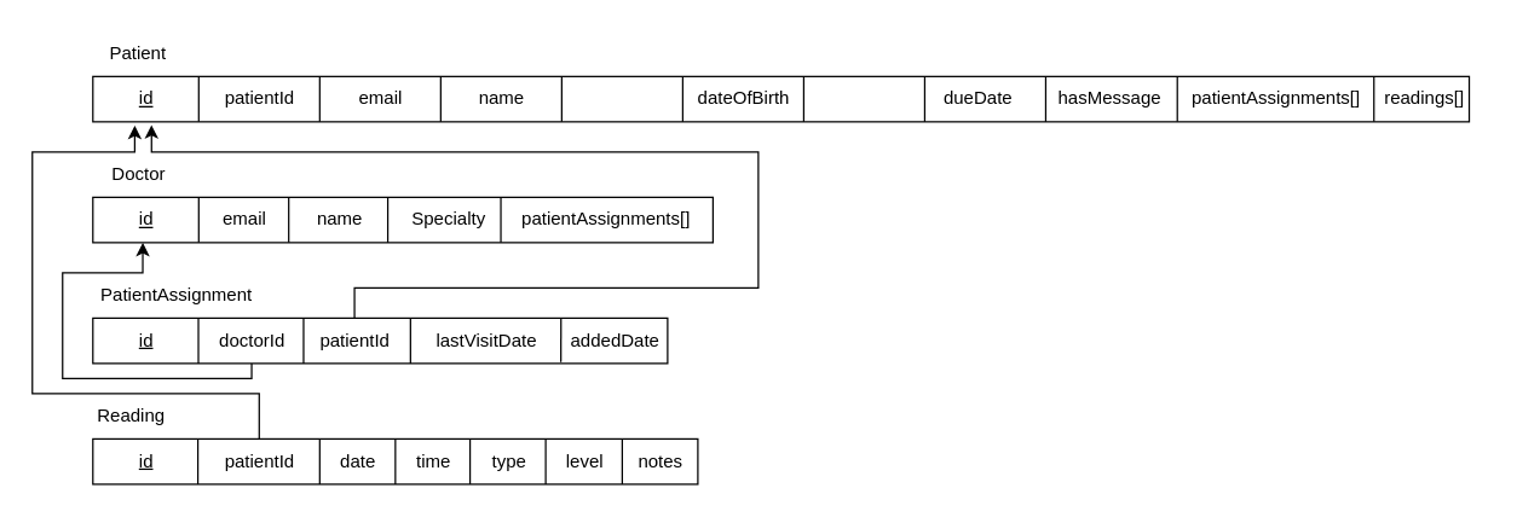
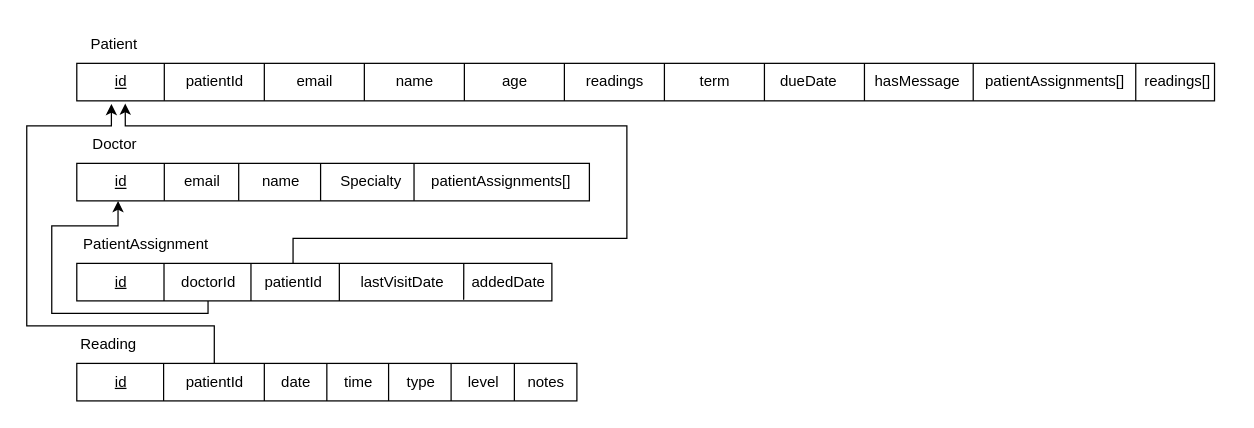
  <mxCell id="0" />
  <mxCell id="1" parent="0" />
  <mxCell id="2" value="" style="rounded=0;whiteSpace=wrap;html=1;verticalAlign=middle;textShadow=1;" vertex="1" parent="1"><mxGeometry x="60.92" y="50" width="910" height="30" as="geometry" /></mxCell>
  <mxCell id="3" value="Patient" style="text;strokeColor=none;align=center;fillColor=none;html=1;verticalAlign=middle;whiteSpace=wrap;rounded=0;" vertex="1" parent="1"><mxGeometry x="45.92" y="20" width="90" height="30" as="geometry" /></mxCell>
  <mxCell id="4" value="" style="endArrow=none;html=1;rounded=0;" edge="1" parent="1"><mxGeometry width="50" height="50" relative="1" as="geometry"><mxPoint x="130.92" y="80" as="sourcePoint" /><mxPoint x="130.92" y="50" as="targetPoint" /><Array as="points"><mxPoint x="130.92" y="80" /></Array></mxGeometry></mxCell>
  <mxCell id="5" value="" style="endArrow=none;html=1;rounded=0;" edge="1" parent="1"><mxGeometry width="50" height="50" relative="1" as="geometry"><mxPoint x="210.92" y="80" as="sourcePoint" /><mxPoint x="210.92" y="50" as="targetPoint" /><Array as="points"><mxPoint x="210.92" y="80" /></Array></mxGeometry></mxCell>
  <mxCell id="6" value="" style="endArrow=none;html=1;rounded=0;" edge="1" parent="1"><mxGeometry width="50" height="50" relative="1" as="geometry"><mxPoint x="290.92" y="80" as="sourcePoint" /><mxPoint x="290.92" y="50" as="targetPoint" /><Array as="points"><mxPoint x="290.92" y="80" /></Array></mxGeometry></mxCell>
  <mxCell id="7" value="" style="endArrow=none;html=1;rounded=0;" edge="1" parent="1"><mxGeometry width="50" height="50" relative="1" as="geometry"><mxPoint x="530.92" y="80" as="sourcePoint" /><mxPoint x="530.92" y="50" as="targetPoint" /><Array as="points"><mxPoint x="530.92" y="80" /></Array></mxGeometry></mxCell>
  <mxCell id="8" value="" style="endArrow=none;html=1;rounded=0;" edge="1" parent="1"><mxGeometry width="50" height="50" relative="1" as="geometry"><mxPoint x="450.92" y="80" as="sourcePoint" /><mxPoint x="450.92" y="50" as="targetPoint" /><Array as="points"><mxPoint x="450.92" y="80" /></Array></mxGeometry></mxCell>
  <mxCell id="9" value="" style="endArrow=none;html=1;rounded=0;" edge="1" parent="1"><mxGeometry width="50" height="50" relative="1" as="geometry"><mxPoint x="370.92" y="80" as="sourcePoint" /><mxPoint x="370.92" y="50" as="targetPoint" /><Array as="points"><mxPoint x="370.92" y="80" /></Array></mxGeometry></mxCell>
  <mxCell id="10" value="" style="endArrow=none;html=1;rounded=0;" edge="1" parent="1"><mxGeometry width="50" height="50" relative="1" as="geometry"><mxPoint x="610.92" y="80" as="sourcePoint" /><mxPoint x="610.92" y="50" as="targetPoint" /><Array as="points"><mxPoint x="610.92" y="80" /></Array></mxGeometry></mxCell>
  <mxCell id="11" value="" style="endArrow=none;html=1;rounded=0;" edge="1" parent="1"><mxGeometry width="50" height="50" relative="1" as="geometry"><mxPoint x="690.92" y="80" as="sourcePoint" /><mxPoint x="690.92" y="50" as="targetPoint" /><Array as="points"><mxPoint x="690.92" y="80" /></Array></mxGeometry></mxCell>
  <mxCell id="12" value="patientId" style="text;html=1;align=center;verticalAlign=middle;resizable=0;points=[];autosize=1;strokeColor=none;fillColor=none;" vertex="1" parent="1"><mxGeometry x="135.92" y="50" width="70" height="30" as="geometry" /></mxCell>
  <mxCell id="13" value="email" style="text;html=1;align=center;verticalAlign=middle;resizable=0;points=[];autosize=1;strokeColor=none;fillColor=none;" vertex="1" parent="1"><mxGeometry x="225.92" y="50" width="50" height="30" as="geometry" /></mxCell>
  <mxCell id="14" value="name" style="text;html=1;align=center;verticalAlign=middle;resizable=0;points=[];autosize=1;strokeColor=none;fillColor=none;" vertex="1" parent="1"><mxGeometry x="305.92" y="50" width="50" height="30" as="geometry" /></mxCell>
- <mxCell id="16" value="dateOfBirth" style="text;html=1;align=center;verticalAlign=middle;resizable=0;points=[];autosize=1;strokeColor=none;fillColor=none;" vertex="1" parent="1"><mxGeometry x="450.92" y="50" width="80" height="30" as="geometry" /></mxCell>
+ <mxCell id="15" value="age" style="text;html=1;align=center;verticalAlign=middle;resizable=0;points=[];autosize=1;strokeColor=none;fillColor=none;" vertex="1" parent="1"><mxGeometry x="390.92" y="50" width="40" height="30" as="geometry" /></mxCell>
+ <mxCell id="16" value="readings" style="text;html=1;align=center;verticalAlign=middle;resizable=0;points=[];autosize=1;strokeColor=none;fillColor=none;" vertex="1" parent="1"><mxGeometry x="450.92" y="50" width="80" height="30" as="geometry" /></mxCell>
+ <mxCell id="17" value="term" style="text;html=1;align=center;verticalAlign=middle;resizable=0;points=[];autosize=1;strokeColor=none;fillColor=none;" vertex="1" parent="1"><mxGeometry x="545.92" y="50" width="50" height="30" as="geometry" /></mxCell>
  <mxCell id="18" value="dueDate" style="text;html=1;align=center;verticalAlign=middle;resizable=0;points=[];autosize=1;strokeColor=none;fillColor=none;" vertex="1" parent="1"><mxGeometry x="610.92" y="50" width="70" height="30" as="geometry" /></mxCell>
  <mxCell id="19" value="hasMessage" style="text;html=1;align=center;verticalAlign=middle;resizable=0;points=[];autosize=1;strokeColor=none;fillColor=none;" vertex="1" parent="1"><mxGeometry x="687.92" y="50" width="90" height="30" as="geometry" /></mxCell>
  <mxCell id="20" value="" style="rounded=0;whiteSpace=wrap;html=1;verticalAlign=middle;textShadow=1;" vertex="1" parent="1"><mxGeometry x="60.92" y="130" width="410" height="30" as="geometry" /></mxCell>
  <mxCell id="21" value="" style="endArrow=none;html=1;rounded=0;" edge="1" parent="1"><mxGeometry width="50" height="50" relative="1" as="geometry"><mxPoint x="190.42" y="160" as="sourcePoint" /><mxPoint x="190.42" y="130" as="targetPoint" /><Array as="points"><mxPoint x="190.42" y="160" /></Array></mxGeometry></mxCell>
  <mxCell id="22" value="" style="endArrow=none;html=1;rounded=0;" edge="1" parent="1"><mxGeometry width="50" height="50" relative="1" as="geometry"><mxPoint x="255.92" y="160" as="sourcePoint" /><mxPoint x="255.92" y="130" as="targetPoint" /><Array as="points"><mxPoint x="255.92" y="160" /></Array></mxGeometry></mxCell>
  <mxCell id="23" value="Doctor" style="text;html=1;align=center;verticalAlign=middle;resizable=0;points=[];autosize=1;strokeColor=none;fillColor=none;" vertex="1" parent="1"><mxGeometry x="60.92" y="100" width="60" height="30" as="geometry" /></mxCell>
  <mxCell id="24" value="" style="endArrow=none;html=1;rounded=0;" edge="1" parent="1"><mxGeometry width="50" height="50" relative="1" as="geometry"><mxPoint x="130.92" y="160" as="sourcePoint" /><mxPoint x="130.92" y="130" as="targetPoint" /><Array as="points"><mxPoint x="130.92" y="160" /></Array></mxGeometry></mxCell>
  <mxCell id="25" value="&lt;u&gt;id&lt;/u&gt;" style="text;html=1;align=center;verticalAlign=middle;resizable=0;points=[];autosize=1;strokeColor=none;fillColor=none;" vertex="1" parent="1"><mxGeometry x="80.92" y="50" width="30" height="30" as="geometry" /></mxCell>
  <mxCell id="26" value="&lt;u&gt;id&lt;/u&gt;" style="text;html=1;align=center;verticalAlign=middle;resizable=0;points=[];autosize=1;strokeColor=none;fillColor=none;" vertex="1" parent="1"><mxGeometry x="80.92" y="130" width="30" height="30" as="geometry" /></mxCell>
  <mxCell id="27" value="email" style="text;html=1;align=center;verticalAlign=middle;resizable=0;points=[];autosize=1;strokeColor=none;fillColor=none;" vertex="1" parent="1"><mxGeometry x="135.92" y="130" width="50" height="30" as="geometry" /></mxCell>
  <mxCell id="28" value="name" style="text;html=1;align=center;verticalAlign=middle;resizable=0;points=[];autosize=1;strokeColor=none;fillColor=none;" vertex="1" parent="1"><mxGeometry x="198.92" y="130" width="50" height="30" as="geometry" /></mxCell>
  <mxCell id="29" value="PatientAssignment" style="text;html=1;align=center;verticalAlign=middle;resizable=0;points=[];autosize=1;strokeColor=none;fillColor=none;" vertex="1" parent="1"><mxGeometry x="55.92" y="180" width="120" height="30" as="geometry" /></mxCell>
  <mxCell id="30" value="" style="rounded=0;whiteSpace=wrap;html=1;verticalAlign=middle;textShadow=1;" vertex="1" parent="1"><mxGeometry x="60.92" y="210" width="380" height="30" as="geometry" /></mxCell>
  <mxCell id="31" value="" style="endArrow=none;html=1;rounded=0;" edge="1" parent="1"><mxGeometry width="50" height="50" relative="1" as="geometry"><mxPoint x="200.23" y="240" as="sourcePoint" /><mxPoint x="200.23" y="210" as="targetPoint" /><Array as="points"><mxPoint x="200.23" y="240" /></Array></mxGeometry></mxCell>
  <mxCell id="32" value="" style="endArrow=none;html=1;rounded=0;" edge="1" parent="1"><mxGeometry width="50" height="50" relative="1" as="geometry"><mxPoint x="270.92" y="240" as="sourcePoint" /><mxPoint x="270.92" y="210" as="targetPoint" /><Array as="points"><mxPoint x="270.92" y="240" /></Array></mxGeometry></mxCell>
  <mxCell id="33" value="" style="endArrow=none;html=1;rounded=0;" edge="1" parent="1"><mxGeometry width="50" height="50" relative="1" as="geometry"><mxPoint x="130.68" y="240" as="sourcePoint" /><mxPoint x="130.68" y="210" as="targetPoint" /><Array as="points"><mxPoint x="130.68" y="240" /></Array></mxGeometry></mxCell>
  <mxCell id="34" value="&lt;u&gt;id&lt;/u&gt;" style="text;html=1;align=center;verticalAlign=middle;resizable=0;points=[];autosize=1;strokeColor=none;fillColor=none;" vertex="1" parent="1"><mxGeometry x="80.92" y="210" width="30" height="30" as="geometry" /></mxCell>
  <mxCell id="35" value="doctorId" style="text;html=1;align=center;verticalAlign=middle;resizable=0;points=[];autosize=1;strokeColor=none;fillColor=none;" vertex="1" parent="1"><mxGeometry x="130.92" y="210" width="70" height="30" as="geometry" /></mxCell>
  <mxCell id="36" value="patientId" style="text;html=1;align=center;verticalAlign=middle;resizable=0;points=[];autosize=1;strokeColor=none;fillColor=none;" vertex="1" parent="1"><mxGeometry x="198.92" y="210" width="70" height="30" as="geometry" /></mxCell>
  <mxCell id="37" value="lastVisitDate" style="text;html=1;align=center;verticalAlign=middle;resizable=0;points=[];autosize=1;strokeColor=none;fillColor=none;" vertex="1" parent="1"><mxGeometry x="275.92" y="210" width="90" height="30" as="geometry" /></mxCell>
  <mxCell id="38" value="" style="endArrow=none;html=1;rounded=0;exitX=0.822;exitY=0.969;exitDx=0;exitDy=0;exitPerimeter=0;" edge="1" parent="1"><mxGeometry width="50" height="50" relative="1" as="geometry"><mxPoint x="370.35" y="239.07" as="sourcePoint" /><mxPoint x="370.45" y="210" as="targetPoint" /></mxGeometry></mxCell>
  <mxCell id="39" value="addedDate" style="text;html=1;align=center;verticalAlign=middle;resizable=0;points=[];autosize=1;strokeColor=none;fillColor=none;" vertex="1" parent="1"><mxGeometry x="365.92" y="210" width="80" height="30" as="geometry" /></mxCell>
  <mxCell id="40" value="" style="rounded=0;whiteSpace=wrap;html=1;verticalAlign=middle;textShadow=1;" vertex="1" parent="1"><mxGeometry x="60.92" y="290" width="400" height="30" as="geometry" /></mxCell>
  <mxCell id="41" value="" style="endArrow=none;html=1;rounded=0;" edge="1" parent="1"><mxGeometry width="50" height="50" relative="1" as="geometry"><mxPoint x="210.92" y="320" as="sourcePoint" /><mxPoint x="210.92" y="290" as="targetPoint" /><Array as="points"><mxPoint x="210.92" y="320" /></Array></mxGeometry></mxCell>
  <mxCell id="42" value="" style="endArrow=none;html=1;rounded=0;" edge="1" parent="1"><mxGeometry width="50" height="50" relative="1" as="geometry"><mxPoint x="130.35" y="320" as="sourcePoint" /><mxPoint x="130.35" y="290" as="targetPoint" /><Array as="points"><mxPoint x="130.35" y="320" /></Array></mxGeometry></mxCell>
  <mxCell id="43" value="&lt;u&gt;id&lt;/u&gt;" style="text;html=1;align=center;verticalAlign=middle;resizable=0;points=[];autosize=1;strokeColor=none;fillColor=none;" vertex="1" parent="1"><mxGeometry x="80.92" y="290" width="30" height="30" as="geometry" /></mxCell>
  <mxCell id="44" value="date" style="text;html=1;align=center;verticalAlign=middle;resizable=0;points=[];autosize=1;strokeColor=none;fillColor=none;" vertex="1" parent="1"><mxGeometry x="210.92" y="290" width="50" height="30" as="geometry" /></mxCell>
  <mxCell id="45" value="time" style="text;html=1;align=center;verticalAlign=middle;resizable=0;points=[];autosize=1;strokeColor=none;fillColor=none;" vertex="1" parent="1"><mxGeometry x="260.92" y="290" width="50" height="30" as="geometry" /></mxCell>
  <mxCell id="46" value="Reading" style="text;html=1;align=center;verticalAlign=middle;resizable=0;points=[];autosize=1;strokeColor=none;fillColor=none;" vertex="1" parent="1"><mxGeometry x="50.92" y="260" width="70" height="30" as="geometry" /></mxCell>
  <mxCell id="47" value="" style="endArrow=none;html=1;rounded=0;" edge="1" parent="1"><mxGeometry width="50" height="50" relative="1" as="geometry"><mxPoint x="777.92" y="80" as="sourcePoint" /><mxPoint x="777.92" y="50" as="targetPoint" /><Array as="points"><mxPoint x="777.92" y="80" /></Array></mxGeometry></mxCell>
  <mxCell id="48" value="patientAssignments[]" style="text;html=1;align=center;verticalAlign=middle;resizable=0;points=[];autosize=1;strokeColor=none;fillColor=none;" vertex="1" parent="1"><mxGeometry x="777.92" y="50" width="130" height="30" as="geometry" /></mxCell>
  <mxCell id="49" value="" style="endArrow=none;html=1;rounded=0;" edge="1" parent="1"><mxGeometry width="50" height="50" relative="1" as="geometry"><mxPoint x="907.92" y="80" as="sourcePoint" /><mxPoint x="907.92" y="50" as="targetPoint" /><Array as="points"><mxPoint x="907.92" y="80" /></Array></mxGeometry></mxCell>
  <mxCell id="50" value="readings[]" style="text;html=1;align=center;verticalAlign=middle;resizable=0;points=[];autosize=1;strokeColor=none;fillColor=none;" vertex="1" parent="1"><mxGeometry x="900.92" y="50" width="80" height="30" as="geometry" /></mxCell>
  <mxCell id="51" value="Specialty" style="text;html=1;align=center;verticalAlign=middle;resizable=0;points=[];autosize=1;strokeColor=none;fillColor=none;" vertex="1" parent="1"><mxGeometry x="260.92" y="130" width="70" height="30" as="geometry" /></mxCell>
  <mxCell id="52" value="" style="endArrow=none;html=1;rounded=0;" edge="1" parent="1"><mxGeometry width="50" height="50" relative="1" as="geometry"><mxPoint x="330.66" y="160" as="sourcePoint" /><mxPoint x="330.66" y="130" as="targetPoint" /><Array as="points"><mxPoint x="330.66" y="160" /></Array></mxGeometry></mxCell>
  <mxCell id="53" value="patientAssignments[]" style="text;html=1;align=center;verticalAlign=middle;resizable=0;points=[];autosize=1;strokeColor=none;fillColor=none;" vertex="1" parent="1"><mxGeometry x="334.92" y="130" width="130" height="30" as="geometry" /></mxCell>
  <mxCell id="54" style="edgeStyle=orthogonalEdgeStyle;rounded=0;orthogonalLoop=1;jettySize=auto;html=1;" edge="1" parent="1" source="35"><mxGeometry relative="1" as="geometry"><mxPoint x="93.92" y="160" as="targetPoint" /><Array as="points"><mxPoint x="165.92" y="250" /><mxPoint x="40.92" y="250" /><mxPoint x="40.92" y="180" /><mxPoint x="93.92" y="180" /></Array></mxGeometry></mxCell>
  <mxCell id="55" style="edgeStyle=orthogonalEdgeStyle;rounded=0;orthogonalLoop=1;jettySize=auto;html=1;entryX=0.626;entryY=1.071;entryDx=0;entryDy=0;entryPerimeter=0;" edge="1" parent="1" source="36" target="25"><mxGeometry relative="1" as="geometry"><Array as="points"><mxPoint x="233.92" y="190" /><mxPoint x="500.92" y="190" /><mxPoint x="500.92" y="100" /><mxPoint x="99.92" y="100" /></Array></mxGeometry></mxCell>
  <mxCell id="56" value="patientId" style="text;html=1;align=center;verticalAlign=middle;resizable=0;points=[];autosize=1;strokeColor=none;fillColor=none;" vertex="1" parent="1"><mxGeometry x="135.92" y="290" width="70" height="30" as="geometry" /></mxCell>
  <mxCell id="57" style="edgeStyle=orthogonalEdgeStyle;rounded=0;orthogonalLoop=1;jettySize=auto;html=1;entryX=0.256;entryY=1.083;entryDx=0;entryDy=0;entryPerimeter=0;" edge="1" parent="1" source="56" target="25"><mxGeometry relative="1" as="geometry"><Array as="points"><mxPoint x="170.92" y="260" /><mxPoint x="20.92" y="260" /><mxPoint x="20.92" y="100" /><mxPoint x="88.92" y="100" /></Array></mxGeometry></mxCell>
  <mxCell id="58" value="" style="endArrow=none;html=1;rounded=0;" edge="1" parent="1"><mxGeometry width="50" height="50" relative="1" as="geometry"><mxPoint x="260.92" y="320" as="sourcePoint" /><mxPoint x="260.92" y="290" as="targetPoint" /><Array as="points"><mxPoint x="260.92" y="320" /></Array></mxGeometry></mxCell>
  <mxCell id="59" value="type" style="text;html=1;align=center;verticalAlign=middle;resizable=0;points=[];autosize=1;strokeColor=none;fillColor=none;" vertex="1" parent="1"><mxGeometry x="310.92" y="290" width="50" height="30" as="geometry" /></mxCell>
  <mxCell id="60" value="" style="endArrow=none;html=1;rounded=0;" edge="1" parent="1"><mxGeometry width="50" height="50" relative="1" as="geometry"><mxPoint x="310.31" y="320" as="sourcePoint" /><mxPoint x="310.31" y="290" as="targetPoint" /><Array as="points"><mxPoint x="310.31" y="320" /></Array></mxGeometry></mxCell>
  <mxCell id="61" value="" style="endArrow=none;html=1;rounded=0;" edge="1" parent="1"><mxGeometry width="50" height="50" relative="1" as="geometry"><mxPoint x="360.31" y="320" as="sourcePoint" /><mxPoint x="360.31" y="290" as="targetPoint" /><Array as="points"><mxPoint x="360.31" y="320" /></Array></mxGeometry></mxCell>
  <mxCell id="62" value="level" style="text;html=1;align=center;verticalAlign=middle;resizable=0;points=[];autosize=1;strokeColor=none;fillColor=none;" vertex="1" parent="1"><mxGeometry x="360.92" y="290" width="50" height="30" as="geometry" /></mxCell>
  <mxCell id="63" value="" style="endArrow=none;html=1;rounded=0;" edge="1" parent="1"><mxGeometry width="50" height="50" relative="1" as="geometry"><mxPoint x="410.92" y="320" as="sourcePoint" /><mxPoint x="410.92" y="290" as="targetPoint" /><Array as="points"><mxPoint x="410.92" y="320" /></Array></mxGeometry></mxCell>
  <mxCell id="64" value="notes" style="text;html=1;align=center;verticalAlign=middle;resizable=0;points=[];autosize=1;strokeColor=none;fillColor=none;" vertex="1" parent="1"><mxGeometry x="410.92" y="290" width="50" height="30" as="geometry" /></mxCell>
